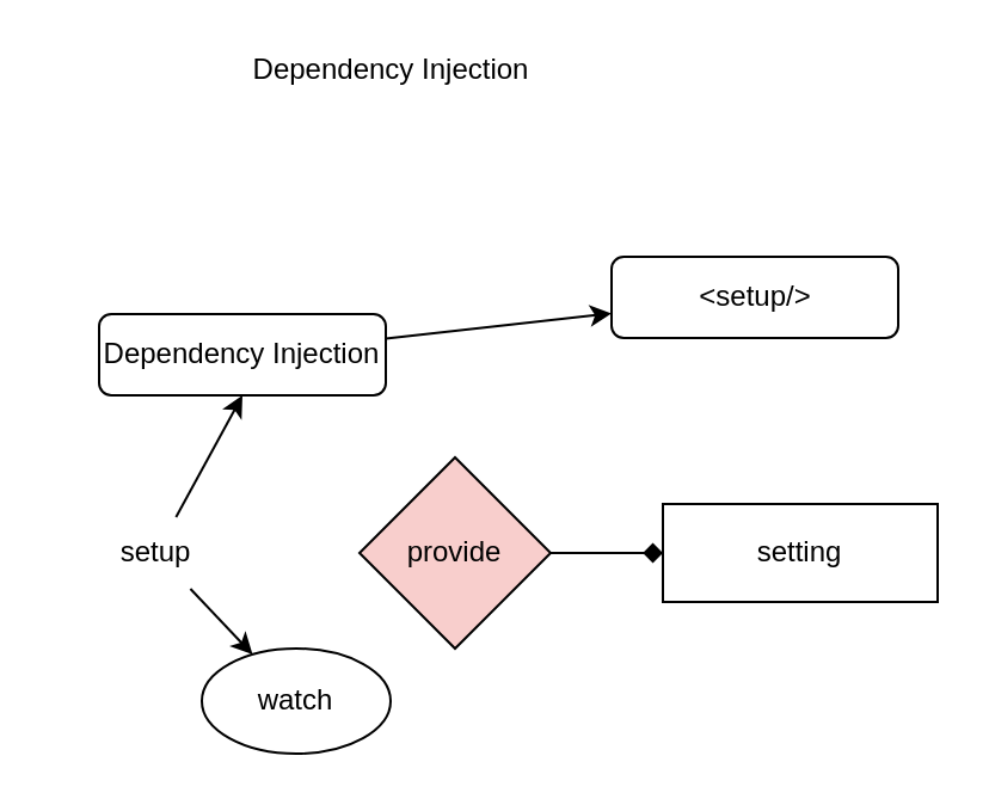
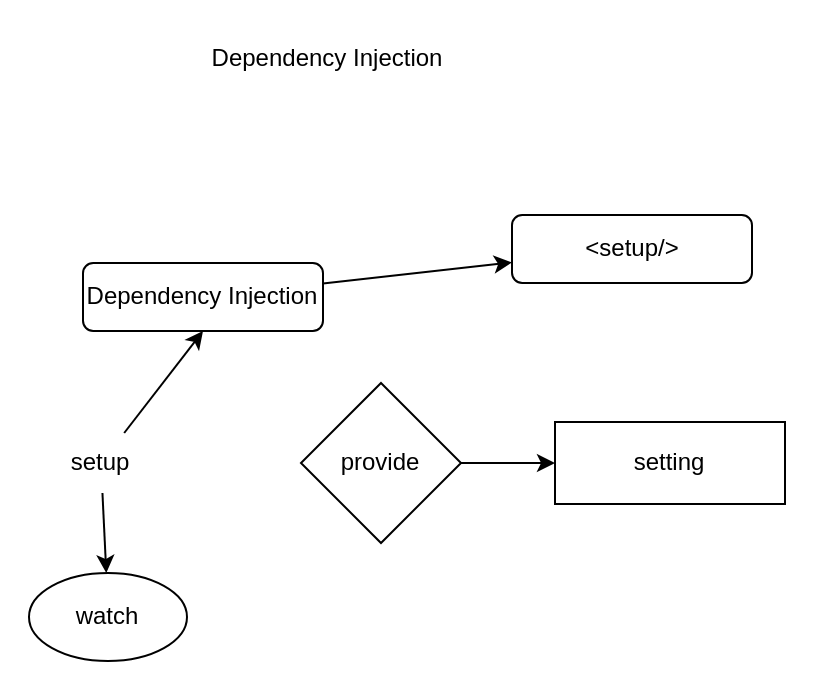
  <mxCell id="0" />
  <mxCell id="1" parent="0" />
  <mxCell id="2" value="" style="edgeStyle=none;html=1;" edge="1" parent="1" source="3" target="11"><mxGeometry relative="1" as="geometry" /></mxCell>
  <mxCell id="3" value="Dependency Injection" style="rounded=1;whiteSpace=wrap;html=1;" parent="1" vertex="1"><mxGeometry x="41" y="131" width="120" height="34" as="geometry" /></mxCell>
  <mxCell id="4" value="" style="edgeStyle=none;html=1;" edge="1" parent="1" source="6" target="10"><mxGeometry relative="1" as="geometry" /></mxCell>
  <mxCell id="5" style="edgeStyle=none;html=1;entryX=0.5;entryY=1;entryDx=0;entryDy=0;" edge="1" parent="1" source="6" target="3"><mxGeometry relative="1" as="geometry" /></mxCell>
- <mxCell id="6" value="setup" style="text;html=1;strokeColor=none;fillColor=none;align=center;verticalAlign=middle;whiteSpace=wrap;rounded=0;" parent="1" vertex="1"><mxGeometry x="35" y="216" width="60" height="30" as="geometry" /></mxCell>
- <mxCell id="7" value="" style="edgeStyle=none;html=1;endArrow=diamond;" edge="1" parent="1" source="8" target="9"><mxGeometry relative="1" as="geometry" /></mxCell>
- <mxCell id="8" value="provide" style="rhombus;whiteSpace=wrap;html=1;fillColor=#f8cecc;" vertex="1" parent="1"><mxGeometry x="150" y="191" width="80" height="80" as="geometry" /></mxCell>
+ <mxCell id="6" value="setup" style="text;html=1;strokeColor=none;fillColor=none;align=center;verticalAlign=middle;whiteSpace=wrap;rounded=0;" parent="1" vertex="1"><mxGeometry x="20" y="216" width="60" height="30" as="geometry" /></mxCell>
+ <mxCell id="7" value="" style="edgeStyle=none;html=1;" edge="1" parent="1" source="8" target="9"><mxGeometry relative="1" as="geometry" /></mxCell>
+ <mxCell id="8" value="provide" style="rhombus;whiteSpace=wrap;html=1;" vertex="1" parent="1"><mxGeometry x="150" y="191" width="80" height="80" as="geometry" /></mxCell>
  <mxCell id="9" value="setting" style="whiteSpace=wrap;html=1;" vertex="1" parent="1"><mxGeometry x="277" y="210.5" width="115" height="41" as="geometry" /></mxCell>
- <mxCell id="10" value="watch" style="ellipse;whiteSpace=wrap;html=1;" vertex="1" parent="1"><mxGeometry x="84" y="271" width="79" height="44" as="geometry" /></mxCell>
+ <mxCell id="10" value="watch" style="ellipse;whiteSpace=wrap;html=1;" vertex="1" parent="1"><mxGeometry x="14" y="286" width="79" height="44" as="geometry" /></mxCell>
  <mxCell id="11" value="&amp;lt;setup/&amp;gt;" style="rounded=1;whiteSpace=wrap;html=1;" vertex="1" parent="1"><mxGeometry x="255.5" y="107" width="120" height="34" as="geometry" /></mxCell>
  <mxCell id="12" value="&lt;span&gt;Dependency Injection&lt;/span&gt;" style="text;html=1;resizable=0;autosize=1;align=center;verticalAlign=middle;points=[];fillColor=none;strokeColor=none;rounded=0;" vertex="1" parent="1"><mxGeometry x="100" y="20" width="125" height="18" as="geometry" /></mxCell>
